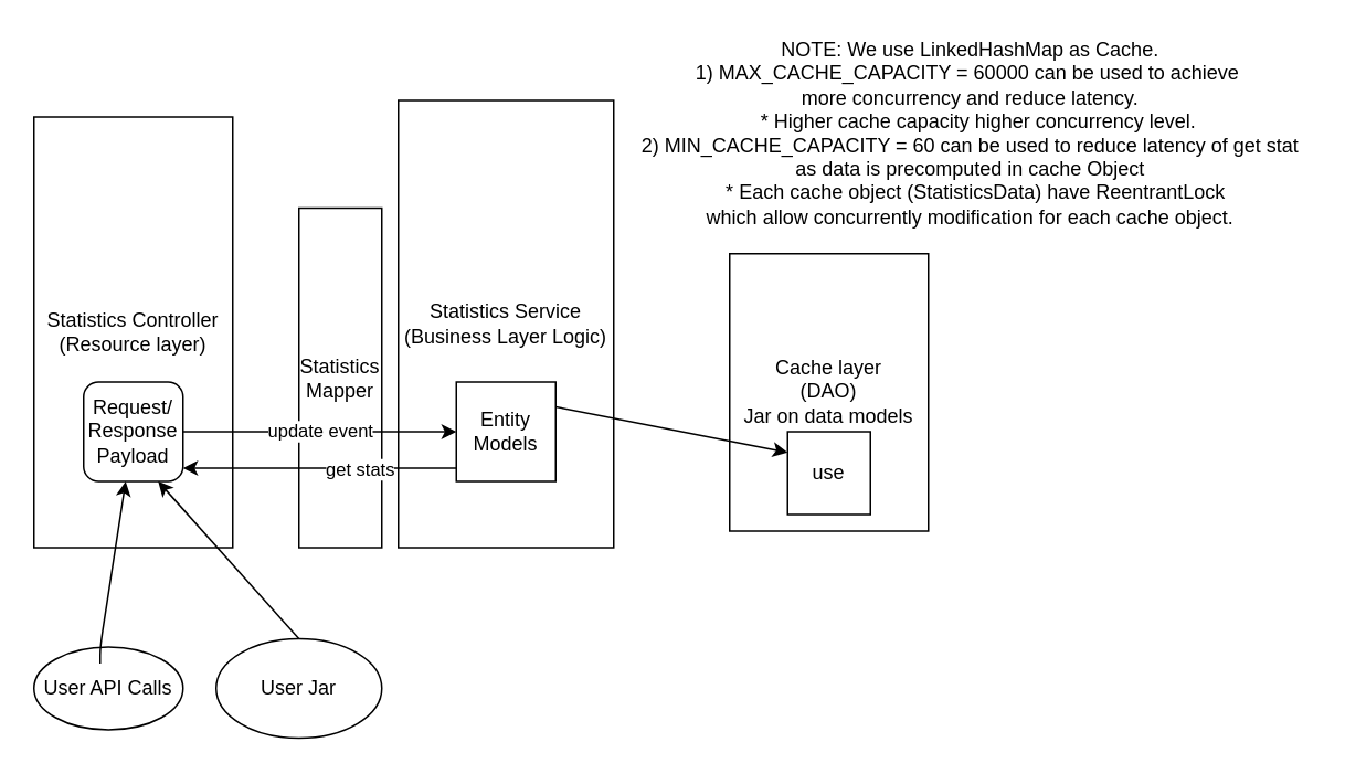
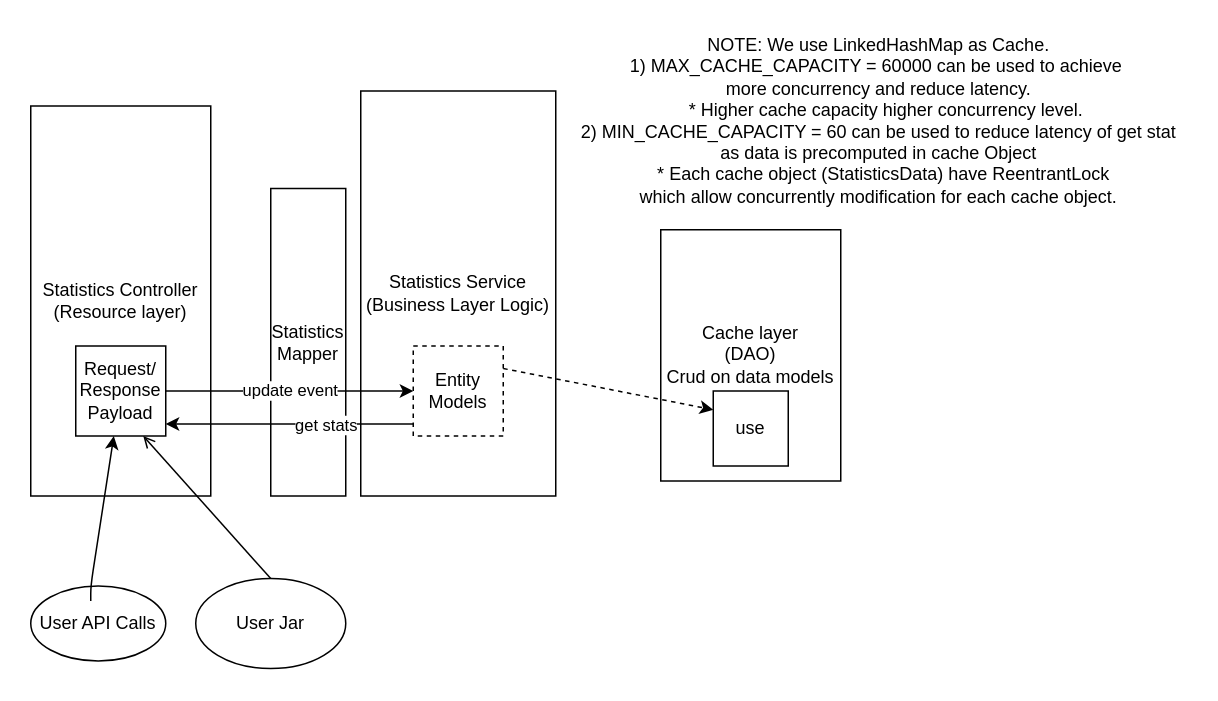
  <mxCell id="0" />
  <mxCell id="1" parent="0" />
  <mxCell id="2" value="Statistics Controller&lt;br&gt;(Resource layer)" style="rounded=0;whiteSpace=wrap;html=1;" vertex="1" parent="1"><mxGeometry x="20" y="70" width="120" height="260" as="geometry" /></mxCell>
- <mxCell id="3" value="Request/&lt;br&gt;Response&lt;br&gt;Payload" style="whiteSpace=wrap;html=1;aspect=fixed;rounded=1;" vertex="1" parent="1"><mxGeometry x="50" y="230" width="60" height="60" as="geometry" /></mxCell>
+ <mxCell id="3" value="Request/&lt;br&gt;Response&lt;br&gt;Payload" style="whiteSpace=wrap;html=1;aspect=fixed;" vertex="1" parent="1"><mxGeometry x="50" y="230" width="60" height="60" as="geometry" /></mxCell>
  <mxCell id="4" value="Statistics&lt;br&gt;Mapper" style="rounded=0;whiteSpace=wrap;html=1;" vertex="1" parent="1"><mxGeometry x="180" y="125" width="50" height="205" as="geometry" /></mxCell>
  <mxCell id="5" value="Statistics Service&lt;br&gt;(Business Layer Logic)" style="rounded=0;whiteSpace=wrap;html=1;" vertex="1" parent="1"><mxGeometry x="240" y="60" width="130" height="270" as="geometry" /></mxCell>
- <mxCell id="6" value="Entity Models" style="whiteSpace=wrap;html=1;aspect=fixed;" vertex="1" parent="1"><mxGeometry x="275" y="230" width="60" height="60" as="geometry" /></mxCell>
- <mxCell id="7" value="Cache layer&lt;br&gt;(DAO)&lt;br&gt;Jar on data models" style="rounded=0;whiteSpace=wrap;html=1;" vertex="1" parent="1"><mxGeometry x="440" y="152.5" width="120" height="167.5" as="geometry" /></mxCell>
+ <mxCell id="6" value="Entity Models" style="whiteSpace=wrap;html=1;aspect=fixed;dashed=1;" vertex="1" parent="1"><mxGeometry x="275" y="230" width="60" height="60" as="geometry" /></mxCell>
+ <mxCell id="7" value="Cache layer&lt;br&gt;(DAO)&lt;br&gt;Crud on data models" style="rounded=0;whiteSpace=wrap;html=1;" vertex="1" parent="1"><mxGeometry x="440" y="152.5" width="120" height="167.5" as="geometry" /></mxCell>
  <mxCell id="8" value="use" style="whiteSpace=wrap;html=1;aspect=fixed;" vertex="1" parent="1"><mxGeometry x="475" y="260" width="50" height="50" as="geometry" /></mxCell>
  <mxCell id="9" value="update event" style="endArrow=classic;html=1;exitX=1;exitY=0.5;exitDx=0;exitDy=0;entryX=0;entryY=0.5;entryDx=0;entryDy=0;" edge="1" parent="1" source="3" target="6"><mxGeometry width="50" height="50" relative="1" as="geometry"><mxPoint x="370" y="200" as="sourcePoint" /><mxPoint x="420" y="150" as="targetPoint" /></mxGeometry></mxCell>
- <mxCell id="10" value="" style="endArrow=classic;html=1;exitX=1;exitY=0.25;exitDx=0;exitDy=0;entryX=0;entryY=0.25;entryDx=0;entryDy=0;" edge="1" parent="1" source="6" target="8"><mxGeometry width="50" height="50" relative="1" as="geometry"><mxPoint x="370" y="200" as="sourcePoint" /><mxPoint x="420" y="150" as="targetPoint" /></mxGeometry></mxCell>
+ <mxCell id="10" value="" style="endArrow=classic;html=1;exitX=1;exitY=0.25;exitDx=0;exitDy=0;entryX=0;entryY=0.25;entryDx=0;entryDy=0;dashed=1;" edge="1" parent="1" source="6" target="8"><mxGeometry width="50" height="50" relative="1" as="geometry"><mxPoint x="370" y="200" as="sourcePoint" /><mxPoint x="420" y="150" as="targetPoint" /></mxGeometry></mxCell>
  <mxCell id="11" value="" style="endArrow=classic;html=1;exitX=0;exitY=0.867;exitDx=0;exitDy=0;exitPerimeter=0;entryX=1;entryY=0.867;entryDx=0;entryDy=0;entryPerimeter=0;" edge="1" parent="1" source="6" target="3"><mxGeometry width="50" height="50" relative="1" as="geometry"><mxPoint x="370" y="200" as="sourcePoint" /><mxPoint x="420" y="150" as="targetPoint" /></mxGeometry></mxCell>
  <mxCell id="12" value="get stats" style="edgeLabel;html=1;align=center;verticalAlign=middle;resizable=0;points=[];" vertex="1" connectable="0" parent="11"><mxGeometry x="-0.285" relative="1" as="geometry"><mxPoint as="offset" /></mxGeometry></mxCell>
  <mxCell id="13" value="NOTE: We use LinkedHashMap as Cache.&lt;br&gt;&lt;div&gt;1) MAX_CACHE_CAPACITY = 60000 can be used to achieve&amp;nbsp;&lt;/div&gt;&lt;div&gt;more concurrency and reduce latency.&lt;/div&gt;&lt;div&gt;&amp;nbsp; &amp;nbsp;* Higher cache capacity higher concurrency level.&lt;br&gt;2)&amp;nbsp;&lt;span&gt;MIN_CACHE_CAPACITY = 60 can be used to&lt;/span&gt;&lt;span&gt;&amp;nbsp;reduce latency of get stat&lt;br&gt;as data is precomputed in cache Object&lt;/span&gt;&lt;/div&gt;&lt;div&gt;&amp;nbsp; &amp;nbsp;* Each cache object (StatisticsData) have ReentrantLock&amp;nbsp;&lt;/div&gt;&lt;div&gt;which allow concurrently modification for each cache object.&lt;/div&gt;" style="text;html=1;align=center;verticalAlign=middle;resizable=0;points=[];autosize=1;strokeColor=none;" vertex="1" parent="1"><mxGeometry x="380" y="20" width="410" height="120" as="geometry" /></mxCell>
  <mxCell id="14" value="User API Calls" style="ellipse;whiteSpace=wrap;html=1;" vertex="1" parent="1"><mxGeometry x="20" y="390" width="90" height="50" as="geometry" /></mxCell>
  <mxCell id="15" value="User Jar" style="ellipse;whiteSpace=wrap;html=1;" vertex="1" parent="1"><mxGeometry x="130" y="385" width="100" height="60" as="geometry" /></mxCell>
  <mxCell id="16" value="" style="endArrow=classic;html=1;" edge="1" parent="1" target="3"><mxGeometry width="50" height="50" relative="1" as="geometry"><mxPoint x="60" y="400" as="sourcePoint" /><mxPoint x="420" y="240" as="targetPoint" /><Array as="points"><mxPoint x="60" y="390" /></Array></mxGeometry></mxCell>
- <mxCell id="17" value="" style="endArrow=classic;html=1;exitX=0.5;exitY=0;exitDx=0;exitDy=0;entryX=0.75;entryY=1;entryDx=0;entryDy=0;" edge="1" parent="1" source="15" target="3"><mxGeometry width="50" height="50" relative="1" as="geometry"><mxPoint x="370" y="290" as="sourcePoint" /><mxPoint x="420" y="240" as="targetPoint" /></mxGeometry></mxCell>
+ <mxCell id="17" value="" style="endArrow=open;html=1;exitX=0.5;exitY=0;exitDx=0;exitDy=0;entryX=0.75;entryY=1;entryDx=0;entryDy=0;" edge="1" parent="1" source="15" target="3"><mxGeometry width="50" height="50" relative="1" as="geometry"><mxPoint x="370" y="290" as="sourcePoint" /><mxPoint x="420" y="240" as="targetPoint" /></mxGeometry></mxCell>
